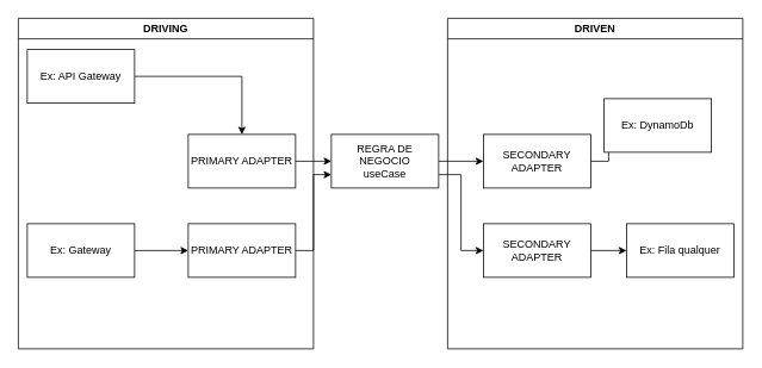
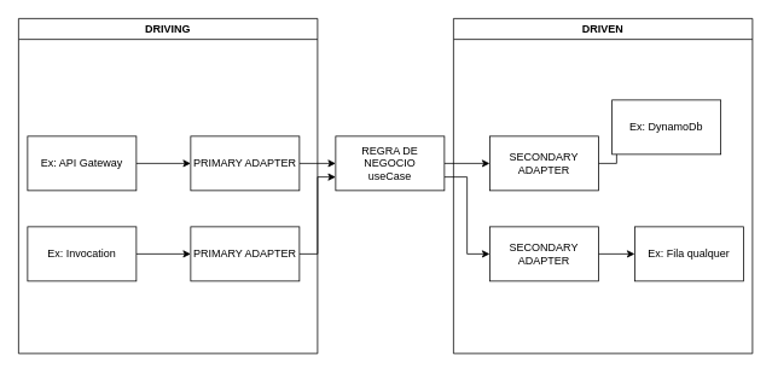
  <mxCell id="0" />
  <mxCell id="1" parent="0" />
  <mxCell id="2" style="edgeStyle=orthogonalEdgeStyle;rounded=0;orthogonalLoop=1;jettySize=auto;html=1;entryX=0;entryY=0.5;entryDx=0;entryDy=0;" edge="1" parent="1" source="4" target="12"><mxGeometry relative="1" as="geometry" /></mxCell>
  <mxCell id="3" style="edgeStyle=orthogonalEdgeStyle;rounded=0;orthogonalLoop=1;jettySize=auto;html=1;exitX=1;exitY=0.75;exitDx=0;exitDy=0;entryX=0;entryY=0.5;entryDx=0;entryDy=0;" edge="1" parent="1" source="4" target="14"><mxGeometry relative="1" as="geometry" /></mxCell>
  <mxCell id="4" value="&lt;div&gt;REGRA DE NEGOCIO&lt;/div&gt;&lt;div&gt;useCase&lt;/div&gt;" style="rounded=0;whiteSpace=wrap;html=1;" vertex="1" parent="1"><mxGeometry x="370" y="150" width="120" height="60" as="geometry" /></mxCell>
  <mxCell id="5" style="edgeStyle=orthogonalEdgeStyle;rounded=0;orthogonalLoop=1;jettySize=auto;html=1;entryX=0;entryY=0.5;entryDx=0;entryDy=0;" edge="1" parent="1" source="6" target="4"><mxGeometry relative="1" as="geometry" /></mxCell>
  <mxCell id="6" value="PRIMARY ADAPTER" style="rounded=0;whiteSpace=wrap;html=1;" vertex="1" parent="1"><mxGeometry x="210" y="150" width="120" height="60" as="geometry" /></mxCell>
  <mxCell id="7" style="edgeStyle=orthogonalEdgeStyle;rounded=0;orthogonalLoop=1;jettySize=auto;html=1;" edge="1" parent="1" source="8" target="6"><mxGeometry relative="1" as="geometry" /></mxCell>
- <mxCell id="8" value="&lt;div&gt;Ex: API Gateway&lt;/div&gt;" style="rounded=0;whiteSpace=wrap;html=1;" vertex="1" parent="1"><mxGeometry x="30" y="55" width="120" height="60" as="geometry" /></mxCell>
+ <mxCell id="8" value="&lt;div&gt;Ex: API Gateway&lt;/div&gt;" style="rounded=0;whiteSpace=wrap;html=1;" vertex="1" parent="1"><mxGeometry x="30" y="150" width="120" height="60" as="geometry" /></mxCell>
  <mxCell id="9" style="edgeStyle=orthogonalEdgeStyle;rounded=0;orthogonalLoop=1;jettySize=auto;html=1;entryX=0;entryY=0.75;entryDx=0;entryDy=0;" edge="1" parent="1" source="10" target="4"><mxGeometry relative="1" as="geometry" /></mxCell>
  <mxCell id="10" value="PRIMARY ADAPTER" style="rounded=0;whiteSpace=wrap;html=1;" vertex="1" parent="1"><mxGeometry x="210" y="250" width="120" height="60" as="geometry" /></mxCell>
  <mxCell id="11" style="edgeStyle=orthogonalEdgeStyle;rounded=0;orthogonalLoop=1;jettySize=auto;html=1;entryX=0;entryY=0.5;entryDx=0;entryDy=0;" edge="1" parent="1" source="12" target="15"><mxGeometry relative="1" as="geometry" /></mxCell>
  <mxCell id="12" value="SECONDARY ADAPTER" style="rounded=0;whiteSpace=wrap;html=1;" vertex="1" parent="1"><mxGeometry x="540" y="150" width="120" height="60" as="geometry" /></mxCell>
  <mxCell id="13" style="edgeStyle=orthogonalEdgeStyle;rounded=0;orthogonalLoop=1;jettySize=auto;html=1;entryX=0;entryY=0.5;entryDx=0;entryDy=0;" edge="1" parent="1" source="14" target="18"><mxGeometry relative="1" as="geometry" /></mxCell>
  <mxCell id="14" value="SECONDARY ADAPTER" style="rounded=0;whiteSpace=wrap;html=1;" vertex="1" parent="1"><mxGeometry x="540" y="250" width="120" height="60" as="geometry" /></mxCell>
  <mxCell id="15" value="Ex: DynamoDb" style="rounded=0;whiteSpace=wrap;html=1;" vertex="1" parent="1"><mxGeometry x="675" y="110" width="120" height="60" as="geometry" /></mxCell>
  <mxCell id="16" style="edgeStyle=orthogonalEdgeStyle;rounded=0;orthogonalLoop=1;jettySize=auto;html=1;entryX=0;entryY=0.5;entryDx=0;entryDy=0;" edge="1" parent="1" source="17" target="10"><mxGeometry relative="1" as="geometry" /></mxCell>
- <mxCell id="17" value="Ex: Gateway" style="rounded=0;whiteSpace=wrap;html=1;" vertex="1" parent="1"><mxGeometry x="30" y="250" width="120" height="60" as="geometry" /></mxCell>
+ <mxCell id="17" value="Ex: Invocation" style="rounded=0;whiteSpace=wrap;html=1;" vertex="1" parent="1"><mxGeometry x="30" y="250" width="120" height="60" as="geometry" /></mxCell>
  <mxCell id="18" value="Ex: Fila qualquer" style="rounded=0;whiteSpace=wrap;html=1;" vertex="1" parent="1"><mxGeometry x="700" y="250" width="120" height="60" as="geometry" /></mxCell>
  <mxCell id="19" value="DRIVING" style="swimlane;whiteSpace=wrap;html=1;" vertex="1" parent="1"><mxGeometry x="20" y="20" width="330" height="370" as="geometry" /></mxCell>
  <mxCell id="20" value="DRIVEN" style="swimlane;whiteSpace=wrap;html=1;" vertex="1" parent="1"><mxGeometry x="500" y="20" width="330" height="370" as="geometry" /></mxCell>
